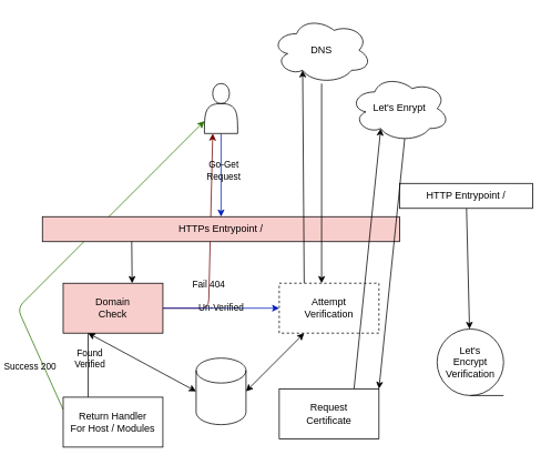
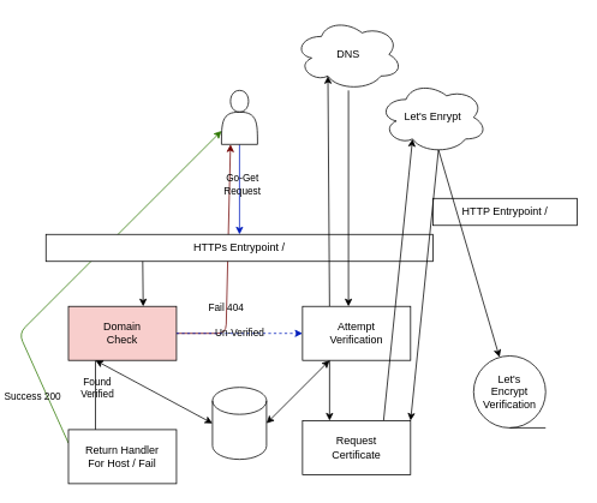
  <mxCell id="0" />
  <mxCell id="1" parent="0" />
  <mxCell id="2" style="edgeStyle=none;html=1;entryX=0.25;entryY=1;entryDx=0;entryDy=0;fillColor=#a20025;strokeColor=#6F0000;labelBorderColor=none;labelBackgroundColor=none;" edge="1" parent="1" source="15" target="11"><mxGeometry relative="1" as="geometry"><Array as="points"><mxPoint x="250" y="370" /></Array></mxGeometry></mxCell>
  <mxCell id="3" value="Fail 404" style="edgeLabel;html=1;align=center;verticalAlign=middle;resizable=0;points=[];labelBorderColor=none;labelBackgroundColor=none;" vertex="1" connectable="0" parent="2"><mxGeometry x="-0.375" y="1" relative="1" as="geometry"><mxPoint as="offset" /></mxGeometry></mxCell>
  <mxCell id="4" value="Success 200" style="edgeStyle=none;html=1;entryX=0;entryY=0.75;entryDx=0;entryDy=0;fillColor=#60a917;strokeColor=#2D7600;labelBorderColor=none;labelBackgroundColor=none;exitX=0;exitY=0.25;exitDx=0;exitDy=0;" edge="1" parent="1" source="20" target="11"><mxGeometry x="-0.717" y="15" relative="1" as="geometry"><mxPoint x="330" y="700" as="targetPoint" /><Array as="points"><mxPoint x="20" y="370" /></Array><mxPoint as="offset" /></mxGeometry></mxCell>
- <mxCell id="5" value="HTTPs Entrypoint /" style="rounded=0;whiteSpace=wrap;html=1;labelBorderColor=none;labelBackgroundColor=none;fillColor=#f8cecc;" vertex="1" parent="1"><mxGeometry x="50" y="260" width="430" height="30" as="geometry" /></mxCell>
- <mxCell id="6" value="" style="edgeStyle=none;html=1;labelBorderColor=none;labelBackgroundColor=none;" edge="1" parent="1" source="7" target="8"><mxGeometry relative="1" as="geometry" /></mxCell>
+ <mxCell id="5" value="HTTPs Entrypoint /" style="rounded=0;whiteSpace=wrap;html=1;labelBorderColor=none;labelBackgroundColor=none;" vertex="1" parent="1"><mxGeometry x="50" y="260" width="430" height="30" as="geometry" /></mxCell>
  <mxCell id="7" value="HTTP Entrypoint /" style="rounded=0;whiteSpace=wrap;html=1;labelBorderColor=none;labelBackgroundColor=none;" vertex="1" parent="1"><mxGeometry x="480" y="220" width="160" height="30" as="geometry" /></mxCell>
  <mxCell id="8" value="Let's&lt;br&gt;Encrypt&lt;br&gt;Verification" style="shape=tapeData;whiteSpace=wrap;html=1;perimeter=ellipsePerimeter;labelBorderColor=none;labelBackgroundColor=none;" vertex="1" parent="1"><mxGeometry x="525" y="395" width="80" height="80" as="geometry" /></mxCell>
  <mxCell id="9" style="edgeStyle=none;html=1;fillColor=#0050ef;strokeColor=#001DBC;labelBorderColor=none;labelBackgroundColor=none;" edge="1" parent="1" source="11" target="5"><mxGeometry relative="1" as="geometry" /></mxCell>
  <mxCell id="10" value="Go-Get&lt;br&gt;Request" style="edgeLabel;html=1;align=center;verticalAlign=middle;resizable=0;points=[];labelBorderColor=none;labelBackgroundColor=none;" vertex="1" connectable="0" parent="9"><mxGeometry x="-0.12" y="2" relative="1" as="geometry"><mxPoint as="offset" /></mxGeometry></mxCell>
  <mxCell id="11" value="" style="shape=actor;whiteSpace=wrap;html=1;labelBorderColor=none;labelBackgroundColor=none;" vertex="1" parent="1"><mxGeometry x="245" y="100" width="40" height="60" as="geometry" /></mxCell>
  <mxCell id="12" value="" style="endArrow=classic;html=1;exitX=0.25;exitY=1;exitDx=0;exitDy=0;labelBorderColor=none;labelBackgroundColor=none;" edge="1" parent="1" source="5"><mxGeometry width="50" height="50" relative="1" as="geometry"><mxPoint x="200" y="450" as="sourcePoint" /><mxPoint x="158" y="340" as="targetPoint" /></mxGeometry></mxCell>
  <mxCell id="13" style="edgeStyle=none;html=1;exitX=0.25;exitY=1;exitDx=0;exitDy=0;entryX=0.25;entryY=0;entryDx=0;entryDy=0;labelBorderColor=none;labelBackgroundColor=none;endArrow=none;" edge="1" parent="1" source="15" target="20"><mxGeometry relative="1" as="geometry"><mxPoint x="105" y="670" as="targetPoint" /></mxGeometry></mxCell>
  <mxCell id="14" value="Found&lt;br&gt;Verified" style="edgeLabel;html=1;align=center;verticalAlign=middle;resizable=0;points=[];labelBorderColor=none;labelBackgroundColor=none;" vertex="1" connectable="0" parent="13"><mxGeometry x="-0.23" y="1" relative="1" as="geometry"><mxPoint as="offset" /></mxGeometry></mxCell>
  <mxCell id="15" value="Domain&lt;br&gt;Check" style="rounded=0;whiteSpace=wrap;html=1;labelBorderColor=none;labelBackgroundColor=none;fillColor=#f8cecc;" vertex="1" parent="1"><mxGeometry x="75" y="340" width="120" height="60" as="geometry" /></mxCell>
  <mxCell id="16" value="" style="shape=cylinder3;whiteSpace=wrap;html=1;boundedLbl=1;backgroundOutline=1;size=15;labelBorderColor=none;labelBackgroundColor=none;" vertex="1" parent="1"><mxGeometry x="235" y="430" width="60" height="80" as="geometry" /></mxCell>
- <mxCell id="17" value="Un-Verified" style="endArrow=classic;html=1;exitX=1;exitY=0.5;exitDx=0;exitDy=0;entryX=0;entryY=0.5;entryDx=0;entryDy=0;dashed=0;fillColor=#0050ef;strokeColor=#001DBC;labelBorderColor=none;labelBackgroundColor=none;" edge="1" parent="1" source="15" target="19"><mxGeometry width="50" height="50" relative="1" as="geometry"><mxPoint x="205" y="560" as="sourcePoint" /><mxPoint x="105" y="500" as="targetPoint" /></mxGeometry></mxCell>
+ <mxCell id="17" value="Un-Verified" style="endArrow=classic;html=1;exitX=1;exitY=0.5;exitDx=0;exitDy=0;entryX=0;entryY=0.5;entryDx=0;entryDy=0;dashed=1;fillColor=#0050ef;strokeColor=#001DBC;labelBorderColor=none;labelBackgroundColor=none;" edge="1" parent="1" source="15" target="19"><mxGeometry width="50" height="50" relative="1" as="geometry"><mxPoint x="205" y="560" as="sourcePoint" /><mxPoint x="105" y="500" as="targetPoint" /></mxGeometry></mxCell>
  <mxCell id="18" style="edgeStyle=none;html=1;exitX=0.25;exitY=0;exitDx=0;exitDy=0;labelBackgroundColor=none;labelBorderColor=none;entryX=0.31;entryY=0.8;entryDx=0;entryDy=0;entryPerimeter=0;" edge="1" parent="1" source="19" target="27"><mxGeometry relative="1" as="geometry" /></mxCell>
- <mxCell id="19" value="Attempt&lt;br&gt;Verification" style="rounded=0;whiteSpace=wrap;html=1;labelBorderColor=none;labelBackgroundColor=none;dashed=1;" vertex="1" parent="1"><mxGeometry x="335" y="340" width="120" height="60" as="geometry" /></mxCell>
- <mxCell id="20" value="Return Handler&lt;br&gt;For Host / Modules" style="rounded=0;whiteSpace=wrap;html=1;labelBorderColor=none;labelBackgroundColor=none;" vertex="1" parent="1"><mxGeometry x="75" y="477" width="120" height="60" as="geometry" /></mxCell>
+ <mxCell id="19" value="Attempt&lt;br&gt;Verification" style="rounded=0;whiteSpace=wrap;html=1;labelBorderColor=none;labelBackgroundColor=none;" vertex="1" parent="1"><mxGeometry x="335" y="340" width="120" height="60" as="geometry" /></mxCell>
+ <mxCell id="20" value="Return Handler&lt;br&gt;For Host / Fail" style="rounded=0;whiteSpace=wrap;html=1;labelBorderColor=none;labelBackgroundColor=none;" vertex="1" parent="1"><mxGeometry x="75" y="477" width="120" height="60" as="geometry" /></mxCell>
  <mxCell id="21" style="edgeStyle=none;html=1;exitX=0.75;exitY=0;exitDx=0;exitDy=0;entryX=0.31;entryY=0.8;entryDx=0;entryDy=0;entryPerimeter=0;labelBackgroundColor=none;labelBorderColor=none;" edge="1" parent="1" source="22" target="25"><mxGeometry relative="1" as="geometry" /></mxCell>
  <mxCell id="22" value="Request&lt;br&gt;Certificate" style="rounded=0;whiteSpace=wrap;html=1;labelBorderColor=none;labelBackgroundColor=none;" vertex="1" parent="1"><mxGeometry x="335" y="467" width="120" height="60" as="geometry" /></mxCell>
  <mxCell id="23" style="edgeStyle=none;html=1;exitX=0.55;exitY=0.95;exitDx=0;exitDy=0;exitPerimeter=0;entryX=1;entryY=0;entryDx=0;entryDy=0;labelBackgroundColor=none;labelBorderColor=none;" edge="1" parent="1" source="25" target="22"><mxGeometry relative="1" as="geometry" /></mxCell>
+ <mxCell id="24" style="edgeStyle=none;html=1;exitX=0.55;exitY=0.95;exitDx=0;exitDy=0;exitPerimeter=0;labelBackgroundColor=none;labelBorderColor=none;" edge="1" parent="1" source="25" target="8"><mxGeometry relative="1" as="geometry" /></mxCell>
  <mxCell id="25" value="Let's Enrypt" style="ellipse;shape=cloud;whiteSpace=wrap;html=1;labelBackgroundColor=none;labelBorderColor=none;" vertex="1" parent="1"><mxGeometry x="420" y="90" width="120" height="80" as="geometry" /></mxCell>
  <mxCell id="26" style="edgeStyle=none;html=1;entryX=0.425;entryY=0;entryDx=0;entryDy=0;entryPerimeter=0;labelBackgroundColor=none;labelBorderColor=none;" edge="1" parent="1" source="27" target="19"><mxGeometry relative="1" as="geometry" /></mxCell>
  <mxCell id="27" value="DNS" style="ellipse;shape=cloud;whiteSpace=wrap;html=1;labelBackgroundColor=none;labelBorderColor=none;strokeColor=default;" vertex="1" parent="1"><mxGeometry x="326" y="20" width="120" height="80" as="geometry" /></mxCell>
  <mxCell id="28" value="" style="endArrow=classic;startArrow=classic;html=1;labelBackgroundColor=none;labelBorderColor=none;entryX=0.25;entryY=1;entryDx=0;entryDy=0;exitX=0;exitY=0.5;exitDx=0;exitDy=0;exitPerimeter=0;" edge="1" parent="1" source="16" target="15"><mxGeometry width="50" height="50" relative="1" as="geometry"><mxPoint x="140" y="490" as="sourcePoint" /><mxPoint x="190" y="440" as="targetPoint" /></mxGeometry></mxCell>
  <mxCell id="29" value="" style="endArrow=classic;startArrow=classic;html=1;labelBackgroundColor=none;labelBorderColor=none;entryX=0.25;entryY=1;entryDx=0;entryDy=0;exitX=1;exitY=0.5;exitDx=0;exitDy=0;exitPerimeter=0;" edge="1" parent="1" source="16" target="19"><mxGeometry width="50" height="50" relative="1" as="geometry"><mxPoint x="260" y="620" as="sourcePoint" /><mxPoint x="310" y="570" as="targetPoint" /></mxGeometry></mxCell>
+ <mxCell id="30" value="" style="endArrow=classic;html=1;labelBackgroundColor=none;labelBorderColor=none;exitX=0.25;exitY=1;exitDx=0;exitDy=0;entryX=0.25;entryY=0;entryDx=0;entryDy=0;" edge="1" parent="1" source="19" target="22"><mxGeometry width="50" height="50" relative="1" as="geometry"><mxPoint x="400" y="460" as="sourcePoint" /><mxPoint x="450" y="410" as="targetPoint" /></mxGeometry></mxCell>
